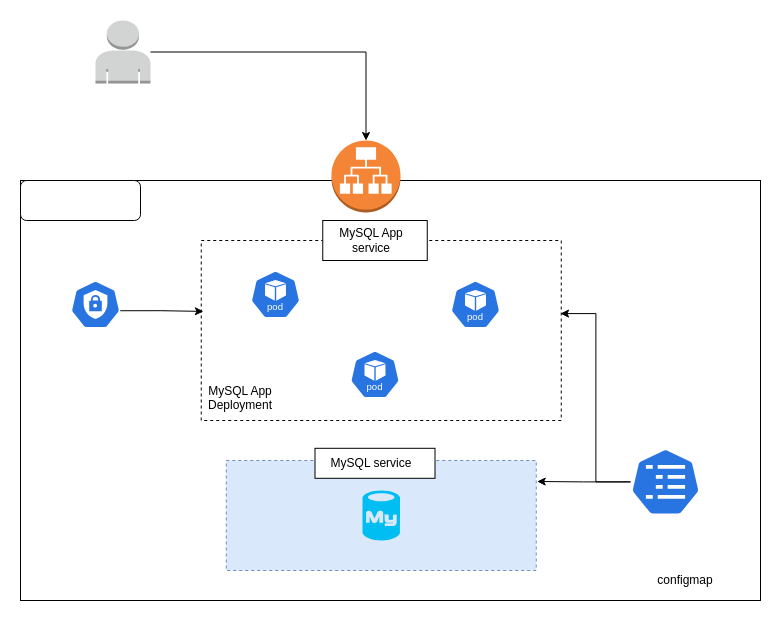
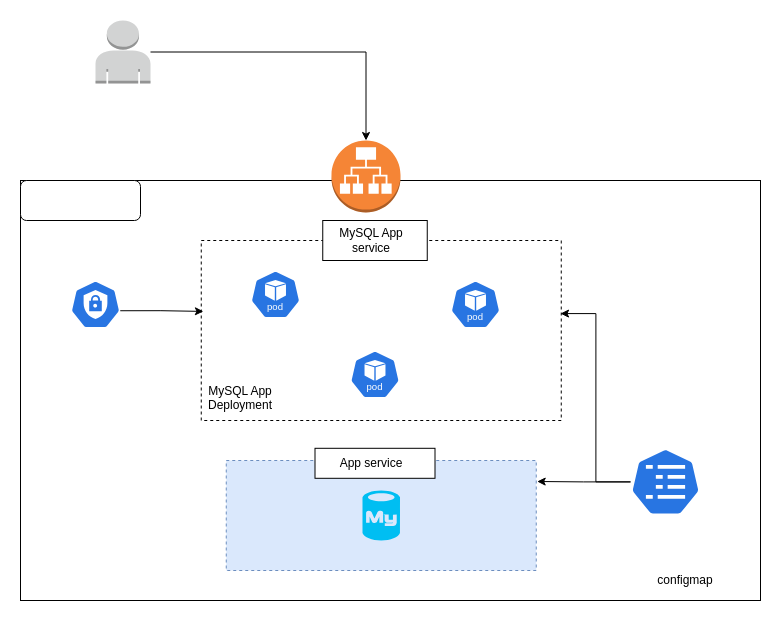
  <mxCell id="0" />
  <mxCell id="1" parent="0" />
  <mxCell id="2" value="" style="rounded=0;whiteSpace=wrap;html=1;" vertex="1" parent="1"><mxGeometry x="20" y="180" width="740" height="420" as="geometry" /></mxCell>
  <mxCell id="3" value="" style="rounded=1;whiteSpace=wrap;html=1;" vertex="1" parent="1"><mxGeometry x="20" y="180" width="120" height="40" as="geometry" /></mxCell>
  <mxCell id="4" value="" style="rounded=0;whiteSpace=wrap;html=1;dashed=1;" vertex="1" parent="1"><mxGeometry x="200.75" y="240" width="360" height="180" as="geometry" /></mxCell>
  <mxCell id="5" value="" style="rounded=0;whiteSpace=wrap;html=1;fillColor=#dae8fc;strokeColor=#6c8ebf;dashed=1;" vertex="1" parent="1"><mxGeometry x="225.75" y="460" width="310" height="110" as="geometry" /></mxCell>
  <mxCell id="6" value="" style="aspect=fixed;sketch=0;html=1;dashed=0;whitespace=wrap;verticalLabelPosition=bottom;verticalAlign=top;fillColor=#2875E2;strokeColor=#ffffff;points=[[0.005,0.63,0],[0.1,0.2,0],[0.9,0.2,0],[0.5,0,0],[0.995,0.63,0],[0.72,0.99,0],[0.5,1,0],[0.28,0.99,0]];shape=mxgraph.kubernetes.icon2;prIcon=cm" vertex="1" parent="1"><mxGeometry x="630" y="447.8" width="70" height="67.2" as="geometry" /></mxCell>
  <mxCell id="7" value="" style="aspect=fixed;sketch=0;html=1;dashed=0;whitespace=wrap;verticalLabelPosition=bottom;verticalAlign=top;fillColor=#2875E2;strokeColor=#ffffff;points=[[0.005,0.63,0],[0.1,0.2,0],[0.9,0.2,0],[0.5,0,0],[0.995,0.63,0],[0.72,0.99,0],[0.5,1,0],[0.28,0.99,0]];shape=mxgraph.kubernetes.icon2;prIcon=c_role" vertex="1" parent="1"><mxGeometry x="70" y="280" width="50" height="48" as="geometry" /></mxCell>
  <mxCell id="8" value="" style="verticalLabelPosition=bottom;html=1;verticalAlign=top;align=center;strokeColor=none;fillColor=#00BEF2;shape=mxgraph.azure.mysql_database;" vertex="1" parent="1"><mxGeometry x="362" y="490" width="37.5" height="50" as="geometry" /></mxCell>
  <mxCell id="9" value="" style="aspect=fixed;sketch=0;html=1;dashed=0;whitespace=wrap;verticalLabelPosition=bottom;verticalAlign=top;fillColor=#2875E2;strokeColor=#ffffff;points=[[0.005,0.63,0],[0.1,0.2,0],[0.9,0.2,0],[0.5,0,0],[0.995,0.63,0],[0.72,0.99,0],[0.5,1,0],[0.28,0.99,0]];shape=mxgraph.kubernetes.icon2;kubernetesLabel=1;prIcon=pod" vertex="1" parent="1"><mxGeometry x="250" y="270" width="50" height="48" as="geometry" /></mxCell>
  <mxCell id="10" value="" style="aspect=fixed;sketch=0;html=1;dashed=0;whitespace=wrap;verticalLabelPosition=bottom;verticalAlign=top;fillColor=#2875E2;strokeColor=#ffffff;points=[[0.005,0.63,0],[0.1,0.2,0],[0.9,0.2,0],[0.5,0,0],[0.995,0.63,0],[0.72,0.99,0],[0.5,1,0],[0.28,0.99,0]];shape=mxgraph.kubernetes.icon2;kubernetesLabel=1;prIcon=pod" vertex="1" parent="1"><mxGeometry x="450" y="280" width="50" height="48" as="geometry" /></mxCell>
  <mxCell id="11" value="" style="aspect=fixed;sketch=0;html=1;dashed=0;whitespace=wrap;verticalLabelPosition=bottom;verticalAlign=top;fillColor=#2875E2;strokeColor=#ffffff;points=[[0.005,0.63,0],[0.1,0.2,0],[0.9,0.2,0],[0.5,0,0],[0.995,0.63,0],[0.72,0.99,0],[0.5,1,0],[0.28,0.99,0]];shape=mxgraph.kubernetes.icon2;kubernetesLabel=1;prIcon=pod" vertex="1" parent="1"><mxGeometry x="349.5" y="350" width="50" height="48" as="geometry" /></mxCell>
  <mxCell id="12" value="" style="outlineConnect=0;dashed=0;verticalLabelPosition=bottom;verticalAlign=top;align=center;html=1;shape=mxgraph.aws3.application_load_balancer;fillColor=#F58536;gradientColor=none;" vertex="1" parent="1"><mxGeometry x="331" y="140" width="69" height="72" as="geometry" /></mxCell>
  <mxCell id="13" value="configmap" style="text;html=1;align=center;verticalAlign=middle;whiteSpace=wrap;rounded=0;" vertex="1" parent="1"><mxGeometry x="655" y="565" width="60" height="30" as="geometry" /></mxCell>
  <mxCell id="14" value="" style="rounded=0;whiteSpace=wrap;html=1;" vertex="1" parent="1"><mxGeometry x="322.25" y="220" width="104.5" height="40" as="geometry" /></mxCell>
  <mxCell id="15" value="MySQL App service" style="text;html=1;align=center;verticalAlign=middle;whiteSpace=wrap;rounded=0;" vertex="1" parent="1"><mxGeometry x="331" y="230" width="80" height="20" as="geometry" /></mxCell>
  <mxCell id="16" value="MySQL App Deployment&lt;div&gt;&lt;br&gt;&lt;/div&gt;" style="text;html=1;align=center;verticalAlign=middle;whiteSpace=wrap;rounded=0;" vertex="1" parent="1"><mxGeometry x="190" y="390" width="100" height="30" as="geometry" /></mxCell>
  <mxCell id="17" value="" style="outlineConnect=0;dashed=0;verticalLabelPosition=bottom;verticalAlign=top;align=center;html=1;shape=mxgraph.aws3.user;fillColor=#D2D3D3;gradientColor=none;" vertex="1" parent="1"><mxGeometry x="95" y="20" width="55" height="63" as="geometry" /></mxCell>
  <mxCell id="18" style="edgeStyle=orthogonalEdgeStyle;rounded=0;orthogonalLoop=1;jettySize=auto;html=1;entryX=0.5;entryY=0;entryDx=0;entryDy=0;entryPerimeter=0;" edge="1" parent="1" source="17" target="12"><mxGeometry relative="1" as="geometry" /></mxCell>
  <mxCell id="19" style="edgeStyle=orthogonalEdgeStyle;rounded=0;orthogonalLoop=1;jettySize=auto;html=1;exitX=0.995;exitY=0.63;exitDx=0;exitDy=0;exitPerimeter=0;entryX=0.006;entryY=0.394;entryDx=0;entryDy=0;entryPerimeter=0;" edge="1" parent="1" source="7" target="4"><mxGeometry relative="1" as="geometry" /></mxCell>
  <mxCell id="20" style="edgeStyle=orthogonalEdgeStyle;rounded=0;orthogonalLoop=1;jettySize=auto;html=1;entryX=1.003;entryY=0.191;entryDx=0;entryDy=0;entryPerimeter=0;" edge="1" parent="1" source="6" target="5"><mxGeometry relative="1" as="geometry" /></mxCell>
  <mxCell id="21" style="edgeStyle=orthogonalEdgeStyle;rounded=0;orthogonalLoop=1;jettySize=auto;html=1;entryX=0.998;entryY=0.406;entryDx=0;entryDy=0;entryPerimeter=0;" edge="1" parent="1" source="6" target="4"><mxGeometry relative="1" as="geometry" /></mxCell>
  <mxCell id="22" value="" style="rounded=0;whiteSpace=wrap;html=1;" vertex="1" parent="1"><mxGeometry x="314.5" y="447.8" width="120" height="30" as="geometry" /></mxCell>
- <mxCell id="23" value="MySQL service" style="text;html=1;align=center;verticalAlign=middle;whiteSpace=wrap;rounded=0;" vertex="1" parent="1"><mxGeometry x="321" y="447.8" width="100" height="30" as="geometry" /></mxCell>
+ <mxCell id="23" value="App service" style="text;html=1;align=center;verticalAlign=middle;whiteSpace=wrap;rounded=0;" vertex="1" parent="1"><mxGeometry x="321" y="447.8" width="100" height="30" as="geometry" /></mxCell>
